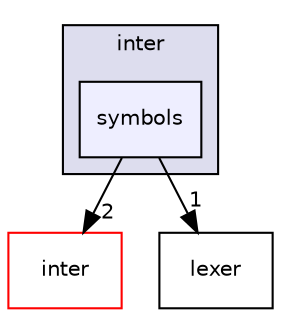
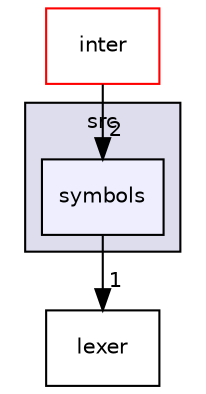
  digraph {
    compound=true
    node [fontname=Helvetica fontsize=10 shape=box style=filled]
    edge [labeldistance=1.5 labelfontname=Helvetica labelfontsize=10]
    n1 [fillcolor="#eeeeff" label=symbols pencolor=black]
    n2 [color=red fillcolor=white label=inter]
    n3 [label=lexer style=""]
    subgraph cluster_1 {
      bgcolor="#ddddee"
      fontname=Helvetica
      fontsize=10
-     label=inter
+     label=src
      pencolor=black
      n1
    }
-   n1 -> n2 [headlabel=2]
+   n2 -> n1 [headlabel=2]
    n1 -> n3 [headlabel=1]
  }
